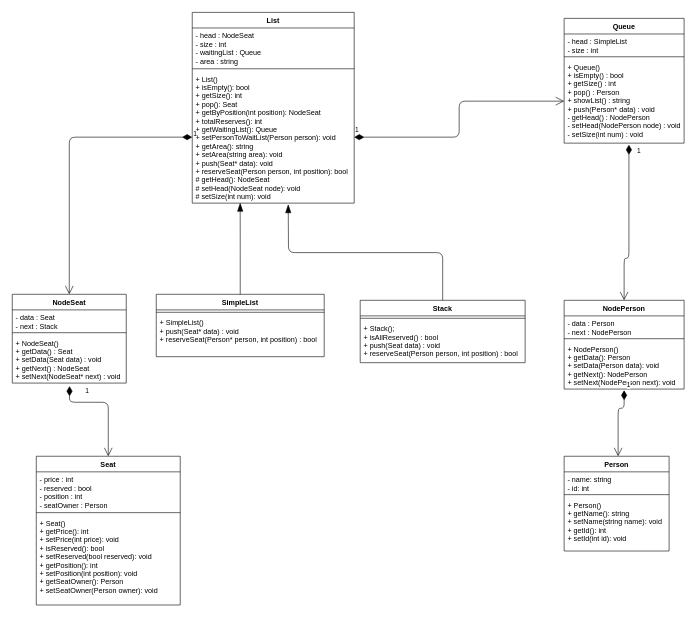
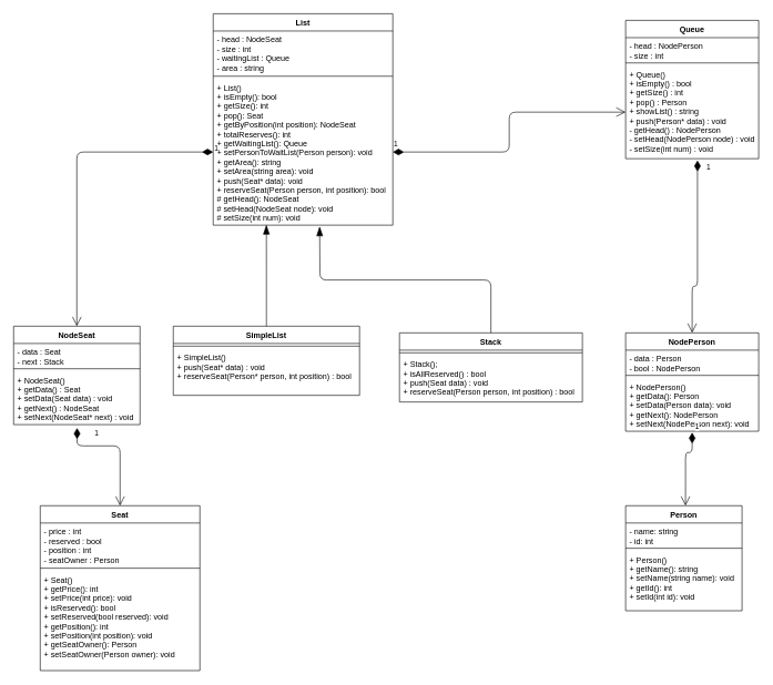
  <mxCell id="0" />
  <mxCell id="1" parent="0" />
  <mxCell id="2" value="Seat" style="swimlane;fontStyle=1;align=center;verticalAlign=top;childLayout=stackLayout;horizontal=1;startSize=26;horizontalStack=0;resizeParent=1;resizeParentMax=0;resizeLast=0;collapsible=1;marginBottom=0;" vertex="1" parent="1"><mxGeometry x="60" width="240" height="248" as="geometry" y="760" /></mxCell>
  <mxCell id="3" value="- price : int&#10;- reserved : bool&#10;- position : int&#10;- seatOwner : Person" style="text;strokeColor=none;fillColor=none;align=left;verticalAlign=top;spacingLeft=4;spacingRight=4;overflow=hidden;rotatable=0;points=[[0,0.5],[1,0.5]];portConstraint=eastwest;" vertex="1" parent="2"><mxGeometry y="26" width="240" height="64" as="geometry" /></mxCell>
  <mxCell id="4" value="" style="line;strokeWidth=1;fillColor=none;align=left;verticalAlign=middle;spacingTop=-1;spacingLeft=3;spacingRight=3;rotatable=0;labelPosition=right;points=[];portConstraint=eastwest;" vertex="1" parent="2"><mxGeometry y="90" width="240" height="8" as="geometry" /></mxCell>
  <mxCell id="5" value="+ Seat()&#10;+ getPrice(): int&#10;+ setPrice(int price): void&#10;+ isReserved(): bool&#10;+ setReserved(bool reserved): void&#10;+ getPosition(): int&#10;+ setPosition(int position): void&#10;+ getSeatOwner(): Person&#10;+ setSeatOwner(Person owner): void" style="text;strokeColor=none;fillColor=none;align=left;verticalAlign=top;spacingLeft=4;spacingRight=4;overflow=hidden;rotatable=0;points=[[0,0.5],[1,0.5]];portConstraint=eastwest;" vertex="1" parent="2"><mxGeometry y="98" width="240" height="150" as="geometry" /></mxCell>
  <mxCell id="6" value="Person" style="swimlane;fontStyle=1;align=center;verticalAlign=top;childLayout=stackLayout;horizontal=1;startSize=26;horizontalStack=0;resizeParent=1;resizeParentMax=0;resizeLast=0;collapsible=1;marginBottom=0;" vertex="1" parent="1"><mxGeometry x="940" width="175" height="158" as="geometry" y="760" /></mxCell>
  <mxCell id="7" value="- name: string&#10;- id: int" style="text;strokeColor=none;fillColor=none;align=left;verticalAlign=top;spacingLeft=4;spacingRight=4;overflow=hidden;rotatable=0;points=[[0,0.5],[1,0.5]];portConstraint=eastwest;" vertex="1" parent="6"><mxGeometry y="26" width="175" height="34" as="geometry" /></mxCell>
  <mxCell id="8" value="" style="line;strokeWidth=1;fillColor=none;align=left;verticalAlign=middle;spacingTop=-1;spacingLeft=3;spacingRight=3;rotatable=0;labelPosition=right;points=[];portConstraint=eastwest;" vertex="1" parent="6"><mxGeometry y="60" width="175" height="8" as="geometry" /></mxCell>
  <mxCell id="9" value="+ Person()&#10;+ getName(): string&#10;+ setName(string name): void&#10;+ getId(): int&#10;+ setId(int id): void" style="text;strokeColor=none;fillColor=none;align=left;verticalAlign=top;spacingLeft=4;spacingRight=4;overflow=hidden;rotatable=0;points=[[0,0.5],[1,0.5]];portConstraint=eastwest;" vertex="1" parent="6"><mxGeometry y="68" width="175" height="90" as="geometry" /></mxCell>
  <mxCell id="10" value="List" style="swimlane;fontStyle=1;align=center;verticalAlign=top;childLayout=stackLayout;horizontal=1;startSize=26;horizontalStack=0;resizeParent=1;resizeParentMax=0;resizeLast=0;collapsible=1;marginBottom=0;" vertex="1" parent="1"><mxGeometry x="320" y="20" width="270" height="318" as="geometry" /></mxCell>
  <mxCell id="11" value="- head : NodeSeat&#10;- size : int&#10;- waitingList : Queue&#10;- area : string" style="text;strokeColor=none;fillColor=none;align=left;verticalAlign=top;spacingLeft=4;spacingRight=4;overflow=hidden;rotatable=0;points=[[0,0.5],[1,0.5]];portConstraint=eastwest;" vertex="1" parent="10"><mxGeometry y="26" width="270" height="64" as="geometry" /></mxCell>
  <mxCell id="12" value="" style="line;strokeWidth=1;fillColor=none;align=left;verticalAlign=middle;spacingTop=-1;spacingLeft=3;spacingRight=3;rotatable=0;labelPosition=right;points=[];portConstraint=eastwest;" vertex="1" parent="10"><mxGeometry y="90" width="270" height="8" as="geometry" /></mxCell>
  <mxCell id="13" value="+ List()&#10;+ isEmpty(): bool&#10;+ getSize(): int&#10;+ pop(): Seat&#10;+ getByPosition(int position): NodeSeat&#10;+ totalReserves(): int&#10;+ getWaitingList(): Queue&#10;+ setPersonToWaitList(Person person): void&#10;+ getArea(): string&#10;+ setArea(string area): void&#10;+ push(Seat* data): void&#10;+ reserveSeat(Person person, int position): bool&#10;# getHead(): NodeSeat&#10;# setHead(NodeSeat node): void&#10;# setSize(int num): void" style="text;strokeColor=none;fillColor=none;align=left;verticalAlign=top;spacingLeft=4;spacingRight=4;overflow=hidden;rotatable=0;points=[[0,0.5],[1,0.5]];portConstraint=eastwest;" vertex="1" parent="10"><mxGeometry y="98" width="270" height="220" as="geometry" /></mxCell>
  <mxCell id="14" value="SimpleList" style="swimlane;fontStyle=1;align=center;verticalAlign=top;childLayout=stackLayout;horizontal=1;startSize=26;horizontalStack=0;resizeParent=1;resizeParentMax=0;resizeLast=0;collapsible=1;marginBottom=0;" vertex="1" parent="1"><mxGeometry x="260" y="490" width="280" height="104" as="geometry" /></mxCell>
  <mxCell id="15" value="" style="line;strokeWidth=1;fillColor=none;align=left;verticalAlign=middle;spacingTop=-1;spacingLeft=3;spacingRight=3;rotatable=0;labelPosition=right;points=[];portConstraint=eastwest;" vertex="1" parent="14"><mxGeometry y="26" width="280" height="8" as="geometry" /></mxCell>
  <mxCell id="16" value="+ SimpleList()&#10;+ push(Seat* data) : void&#10;+ reserveSeat(Person* person, int position) : bool" style="text;strokeColor=none;fillColor=none;align=left;verticalAlign=top;spacingLeft=4;spacingRight=4;overflow=hidden;rotatable=0;points=[[0,0.5],[1,0.5]];portConstraint=eastwest;" vertex="1" parent="14"><mxGeometry y="34" width="280" height="70" as="geometry" /></mxCell>
  <mxCell id="17" value="Stack" style="swimlane;fontStyle=1;align=center;verticalAlign=top;childLayout=stackLayout;horizontal=1;startSize=26;horizontalStack=0;resizeParent=1;resizeParentMax=0;resizeLast=0;collapsible=1;marginBottom=0;" vertex="1" parent="1"><mxGeometry x="600" y="500" width="275" height="104" as="geometry" /></mxCell>
  <mxCell id="18" value="" style="line;strokeWidth=1;fillColor=none;align=left;verticalAlign=middle;spacingTop=-1;spacingLeft=3;spacingRight=3;rotatable=0;labelPosition=right;points=[];portConstraint=eastwest;" vertex="1" parent="17"><mxGeometry y="26" width="275" height="8" as="geometry" /></mxCell>
  <mxCell id="19" value="+ Stack();&#10;+ isAllReserved() : bool&#10;+ push(Seat data) : void&#10;+ reserveSeat(Person person, int position) : bool" style="text;strokeColor=none;fillColor=none;align=left;verticalAlign=top;spacingLeft=4;spacingRight=4;overflow=hidden;rotatable=0;points=[[0,0.5],[1,0.5]];portConstraint=eastwest;" vertex="1" parent="17"><mxGeometry y="34" width="275" height="70" as="geometry" /></mxCell>
  <mxCell id="20" value="Queue" style="swimlane;fontStyle=1;align=center;verticalAlign=top;childLayout=stackLayout;horizontal=1;startSize=26;horizontalStack=0;resizeParent=1;resizeParentMax=0;resizeLast=0;collapsible=1;marginBottom=0;" vertex="1" parent="1"><mxGeometry x="940" y="30" width="200" height="208" as="geometry" /></mxCell>
- <mxCell id="21" value="- head : SimpleList&#10;- size : int" style="text;strokeColor=none;fillColor=none;align=left;verticalAlign=top;spacingLeft=4;spacingRight=4;overflow=hidden;rotatable=0;points=[[0,0.5],[1,0.5]];portConstraint=eastwest;" vertex="1" parent="20"><mxGeometry y="26" width="200" height="34" as="geometry" /></mxCell>
+ <mxCell id="21" value="- head : NodePerson&#10;- size : int" style="text;strokeColor=none;fillColor=none;align=left;verticalAlign=top;spacingLeft=4;spacingRight=4;overflow=hidden;rotatable=0;points=[[0,0.5],[1,0.5]];portConstraint=eastwest;" vertex="1" parent="20"><mxGeometry y="26" width="200" height="34" as="geometry" /></mxCell>
  <mxCell id="22" value="" style="line;strokeWidth=1;fillColor=none;align=left;verticalAlign=middle;spacingTop=-1;spacingLeft=3;spacingRight=3;rotatable=0;labelPosition=right;points=[];portConstraint=eastwest;" vertex="1" parent="20"><mxGeometry y="60" width="200" height="8" as="geometry" /></mxCell>
  <mxCell id="23" value="+ Queue()&#10;+ isEmpty() : bool&#10;+ getSize() : int&#10;+ pop() : Person&#10;+ showList() : string&#10;+ push(Person* data) : void&#10;- getHead() : NodePerson&#10;- setHead(NodePerson node) : void&#10;- setSize(int num) : void" style="text;strokeColor=none;fillColor=none;align=left;verticalAlign=top;spacingLeft=4;spacingRight=4;overflow=hidden;rotatable=0;points=[[0,0.5],[1,0.5]];portConstraint=eastwest;" vertex="1" parent="20"><mxGeometry y="68" width="200" height="140" as="geometry" /></mxCell>
  <mxCell id="24" value="NodePerson" style="swimlane;fontStyle=1;align=center;verticalAlign=top;childLayout=stackLayout;horizontal=1;startSize=26;horizontalStack=0;resizeParent=1;resizeParentMax=0;resizeLast=0;collapsible=1;marginBottom=0;" vertex="1" parent="1"><mxGeometry x="940" y="500" width="200" height="148" as="geometry" /></mxCell>
- <mxCell id="25" value="- data : Person&#10;- next : NodePerson" style="text;strokeColor=none;fillColor=none;align=left;verticalAlign=top;spacingLeft=4;spacingRight=4;overflow=hidden;rotatable=0;points=[[0,0.5],[1,0.5]];portConstraint=eastwest;" vertex="1" parent="24"><mxGeometry y="26" width="200" height="34" as="geometry" /></mxCell>
+ <mxCell id="25" value="- data : Person&#10;- bool : NodePerson" style="text;strokeColor=none;fillColor=none;align=left;verticalAlign=top;spacingLeft=4;spacingRight=4;overflow=hidden;rotatable=0;points=[[0,0.5],[1,0.5]];portConstraint=eastwest;" vertex="1" parent="24"><mxGeometry y="26" width="200" height="34" as="geometry" /></mxCell>
  <mxCell id="26" value="" style="line;strokeWidth=1;fillColor=none;align=left;verticalAlign=middle;spacingTop=-1;spacingLeft=3;spacingRight=3;rotatable=0;labelPosition=right;points=[];portConstraint=eastwest;" vertex="1" parent="24"><mxGeometry y="60" width="200" height="8" as="geometry" /></mxCell>
  <mxCell id="27" value="+ NodePerson()&#10;+ getData(): Person&#10;+ setData(Person data): void&#10;+ getNext(): NodePerson&#10;+ setNext(NodePerson next): void" style="text;strokeColor=none;fillColor=none;align=left;verticalAlign=top;spacingLeft=4;spacingRight=4;overflow=hidden;rotatable=0;points=[[0,0.5],[1,0.5]];portConstraint=eastwest;" vertex="1" parent="24"><mxGeometry y="68" width="200" height="80" as="geometry" /></mxCell>
  <mxCell id="28" value="NodeSeat" style="swimlane;fontStyle=1;align=center;verticalAlign=top;childLayout=stackLayout;horizontal=1;startSize=26;horizontalStack=0;resizeParent=1;resizeParentMax=0;resizeLast=0;collapsible=1;marginBottom=0;" vertex="1" parent="1"><mxGeometry x="20" y="490" width="190" height="148" as="geometry" /></mxCell>
  <mxCell id="29" value="- data : Seat&#10;- next : Stack" style="text;strokeColor=none;fillColor=none;align=left;verticalAlign=top;spacingLeft=4;spacingRight=4;overflow=hidden;rotatable=0;points=[[0,0.5],[1,0.5]];portConstraint=eastwest;" vertex="1" parent="28"><mxGeometry y="26" width="190" height="34" as="geometry" /></mxCell>
  <mxCell id="30" value="" style="line;strokeWidth=1;fillColor=none;align=left;verticalAlign=middle;spacingTop=-1;spacingLeft=3;spacingRight=3;rotatable=0;labelPosition=right;points=[];portConstraint=eastwest;" vertex="1" parent="28"><mxGeometry y="60" width="190" height="8" as="geometry" /></mxCell>
  <mxCell id="31" value="+ NodeSeat()&#10;+ getData() : Seat&#10;+ setData(Seat data) : void&#10;+ getNext() : NodeSeat&#10;+ setNext(NodeSeat* next) : void" style="text;strokeColor=none;fillColor=none;align=left;verticalAlign=top;spacingLeft=4;spacingRight=4;overflow=hidden;rotatable=0;points=[[0,0.5],[1,0.5]];portConstraint=eastwest;" vertex="1" parent="28"><mxGeometry y="68" width="190" height="80" as="geometry" /></mxCell>
  <mxCell id="32" value="" style="endArrow=blockThin;html=1;endSize=12;startArrow=none;startSize=14;startFill=0;edgeStyle=orthogonalEdgeStyle;align=left;verticalAlign=bottom;endFill=1;entryX=0.296;entryY=0.998;entryDx=0;entryDy=0;entryPerimeter=0;exitX=0.5;exitY=0;exitDx=0;exitDy=0;" edge="1" parent="1" source="14" target="13"><mxGeometry x="-1" y="3" relative="1" as="geometry"><mxPoint x="300" y="400" as="sourcePoint" /><mxPoint x="460" y="400" as="targetPoint" /></mxGeometry></mxCell>
  <mxCell id="33" value="" style="endArrow=blockThin;html=1;endSize=12;startArrow=none;startSize=14;startFill=0;edgeStyle=orthogonalEdgeStyle;align=left;verticalAlign=bottom;endFill=1;exitX=0.5;exitY=0;exitDx=0;exitDy=0;" edge="1" parent="1" source="17"><mxGeometry x="-1" y="3" relative="1" as="geometry"><mxPoint x="660" y="482.44" as="sourcePoint" /><mxPoint x="480" y="340" as="targetPoint" /></mxGeometry></mxCell>
  <mxCell id="34" value="1" style="endArrow=open;html=1;endSize=12;startArrow=diamondThin;startSize=14;startFill=1;edgeStyle=orthogonalEdgeStyle;align=left;verticalAlign=bottom;exitX=0;exitY=0.5;exitDx=0;exitDy=0;" edge="1" parent="1" source="13" target="28"><mxGeometry x="-1" y="3" relative="1" as="geometry"><mxPoint x="50" y="400" as="sourcePoint" /><mxPoint x="210" y="400" as="targetPoint" /></mxGeometry></mxCell>
  <mxCell id="35" value="1" style="endArrow=open;html=1;endSize=12;startArrow=diamondThin;startSize=14;startFill=1;edgeStyle=orthogonalEdgeStyle;align=left;verticalAlign=bottom;exitX=0.502;exitY=1.063;exitDx=0;exitDy=0;exitPerimeter=0;entryX=0.5;entryY=0;entryDx=0;entryDy=0;" edge="1" parent="1" source="31" target="2"><mxGeometry x="-0.432" y="10" relative="1" as="geometry"><mxPoint x="270" y="720" as="sourcePoint" /><mxPoint x="430" y="720" as="targetPoint" /><Array as="points"><mxPoint x="115" y="670" /><mxPoint x="180" y="670" /></Array><mxPoint as="offset" /></mxGeometry></mxCell>
  <mxCell id="36" value="1" style="endArrow=open;html=1;endSize=12;startArrow=diamondThin;startSize=14;startFill=1;edgeStyle=orthogonalEdgeStyle;align=left;verticalAlign=bottom;exitX=0.54;exitY=1.019;exitDx=0;exitDy=0;exitPerimeter=0;entryX=0.5;entryY=0;entryDx=0;entryDy=0;entryPerimeter=0;" edge="1" parent="1" source="23" target="24"><mxGeometry x="-0.855" y="12" relative="1" as="geometry"><mxPoint x="700" y="300" as="sourcePoint" /><mxPoint x="860" y="300" as="targetPoint" /><Array as="points"><mxPoint x="1048" y="430" /><mxPoint x="1040" y="430" /></Array><mxPoint as="offset" /></mxGeometry></mxCell>
  <mxCell id="37" value="1" style="endArrow=open;html=1;endSize=12;startArrow=diamondThin;startSize=14;startFill=1;edgeStyle=orthogonalEdgeStyle;align=left;verticalAlign=bottom;" edge="1" parent="1"><mxGeometry x="-1" y="3" relative="1" as="geometry"><mxPoint x="1040" y="650" as="sourcePoint" /><mxPoint x="1030" as="targetPoint" y="760" /><Array as="points"><mxPoint x="1040" y="680" /><mxPoint x="1030" y="680" /></Array></mxGeometry></mxCell>
  <mxCell id="38" value="1" style="endArrow=open;html=1;endSize=12;startArrow=diamondThin;startSize=14;startFill=1;edgeStyle=orthogonalEdgeStyle;align=left;verticalAlign=bottom;exitX=1;exitY=0.5;exitDx=0;exitDy=0;entryX=0;entryY=0.5;entryDx=0;entryDy=0;" edge="1" parent="1" source="13" target="23"><mxGeometry x="-1" y="3" relative="1" as="geometry"><mxPoint x="510" y="-40" as="sourcePoint" /><mxPoint x="670" y="-40" as="targetPoint" /></mxGeometry></mxCell>
